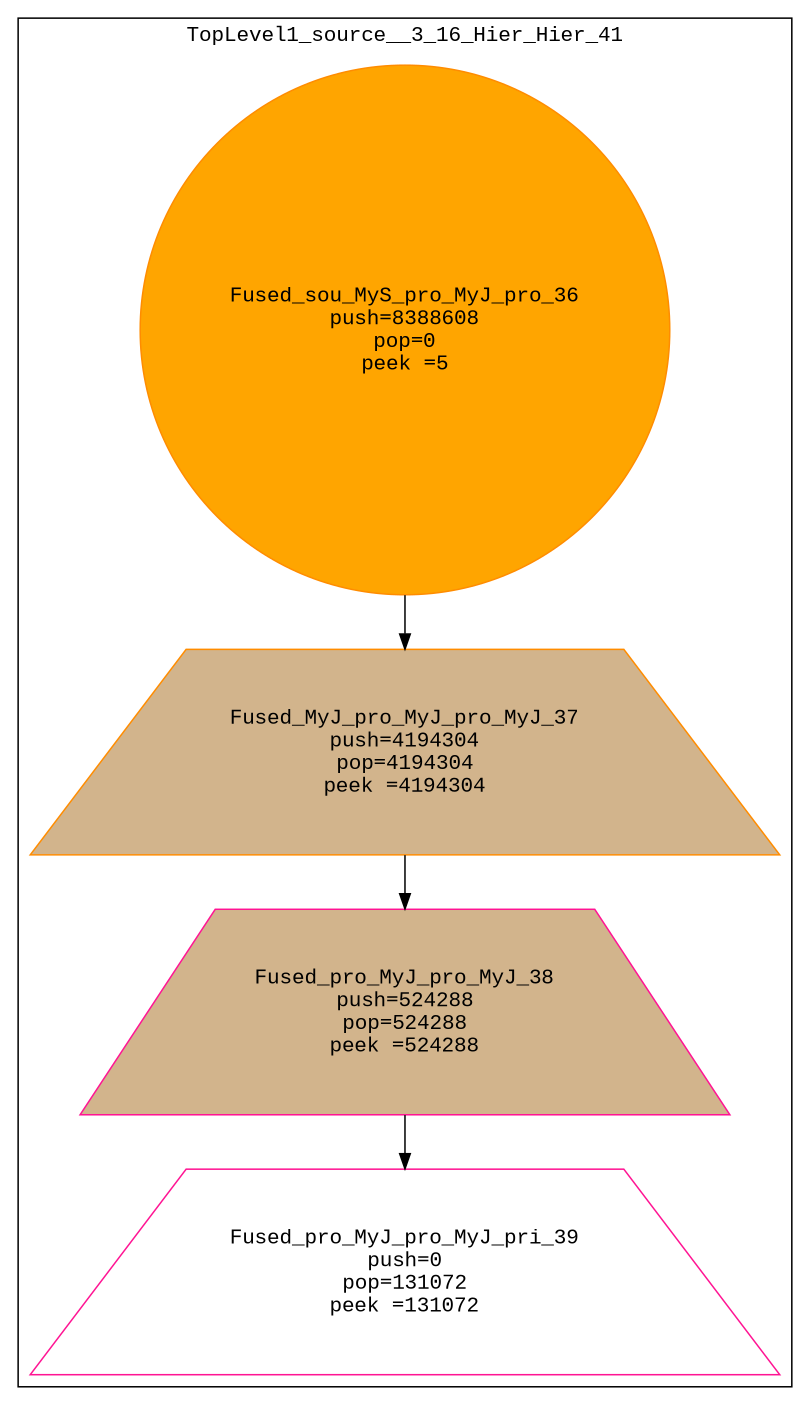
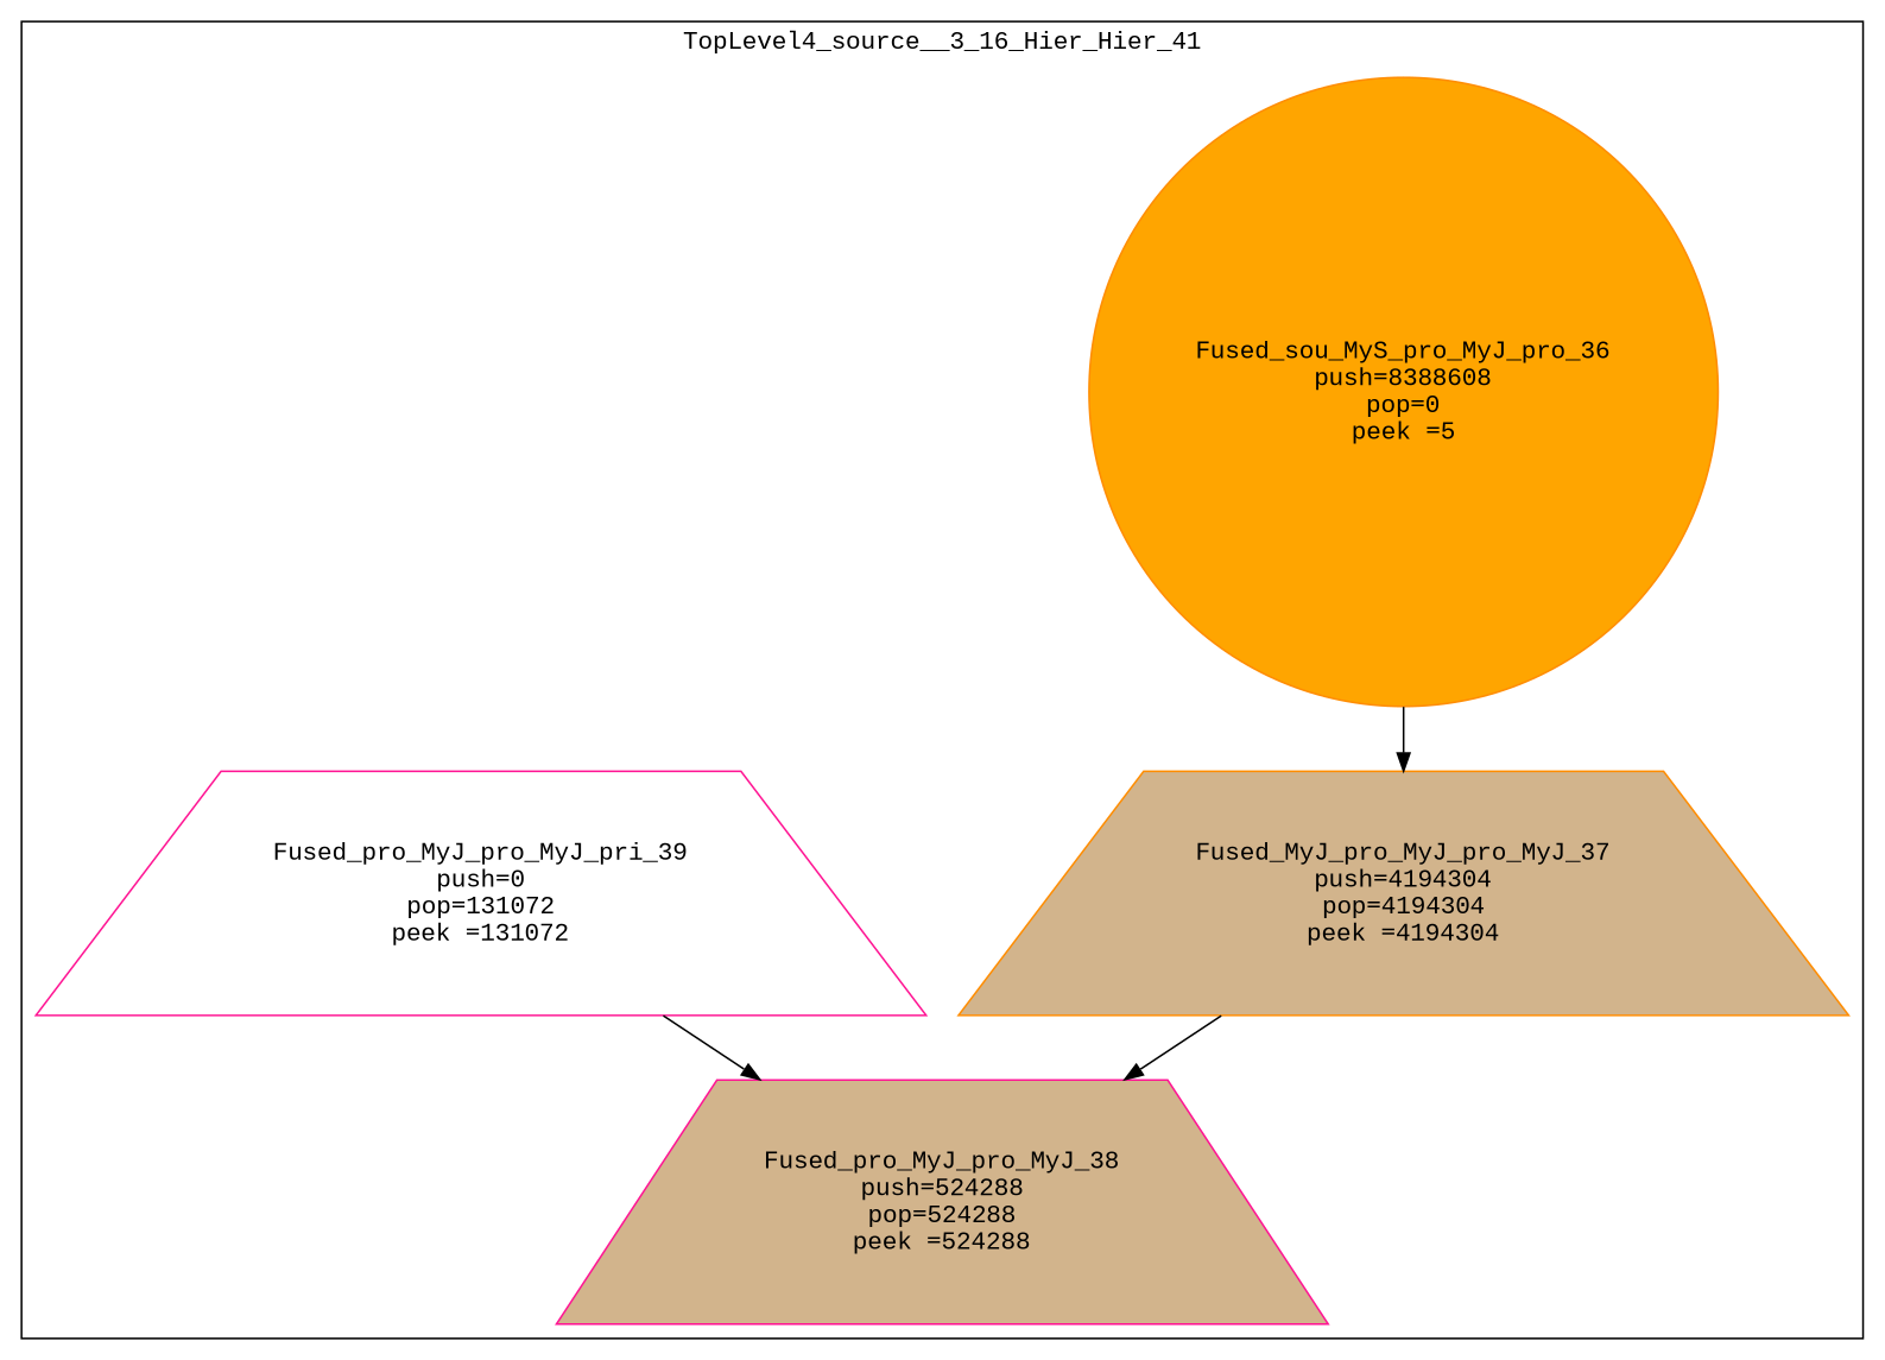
  digraph {
    fontname="Liberation Mono"
    node [color=darkorange fillcolor=tan fontname="Liberation Mono" shape=trapezium style=filled]
    edge [fontname="Liberation Mono"]
    n1 [fillcolor=orange label="Fused_sou_MyS_pro_MyJ_pro_36\npush=8388608\npop=0\npeek =5" shape=circle]
    n2 [label="Fused_MyJ_pro_MyJ_pro_MyJ_37\npush=4194304\npop=4194304\npeek =4194304"]
    n3 [color=deeppink label="Fused_pro_MyJ_pro_MyJ_38\npush=524288\npop=524288\npeek =524288"]
    n4 [color=deeppink fillcolor=white label="Fused_pro_MyJ_pro_MyJ_pri_39\npush=0\npop=131072\npeek =131072"]
    subgraph cluster_1 {
-     label=TopLevel1_source__3_16_Hier_Hier_41
+     label=TopLevel4_source__3_16_Hier_Hier_41
      n1
      n2
      n3
      n4
    }
    n1 -> n2
    n2 -> n3
-   n3 -> n4
+   n4 -> n3
  }
